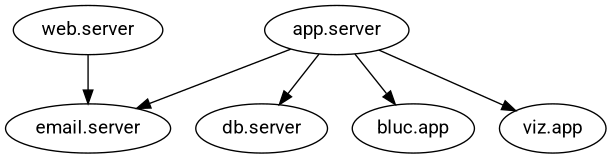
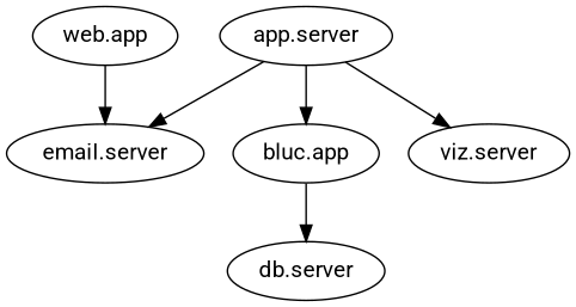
  digraph {
    fontname=Roboto
    node [fontname=Roboto]
    edge [fontname=Roboto]
-   "web.server"
+   "web.server" [label="web.app"]
    "email.server"
    "app.server"
    "db.server"
    n5 [label="bluc.app"]
-   "viz.server" [label="viz.app"]
+   "viz.server"
    "web.server" -> "email.server"
    "app.server" -> "email.server"
-   "app.server" -> "db.server"
+   n5 -> "db.server"
    "app.server" -> n5
    "app.server" -> "viz.server"
  }
